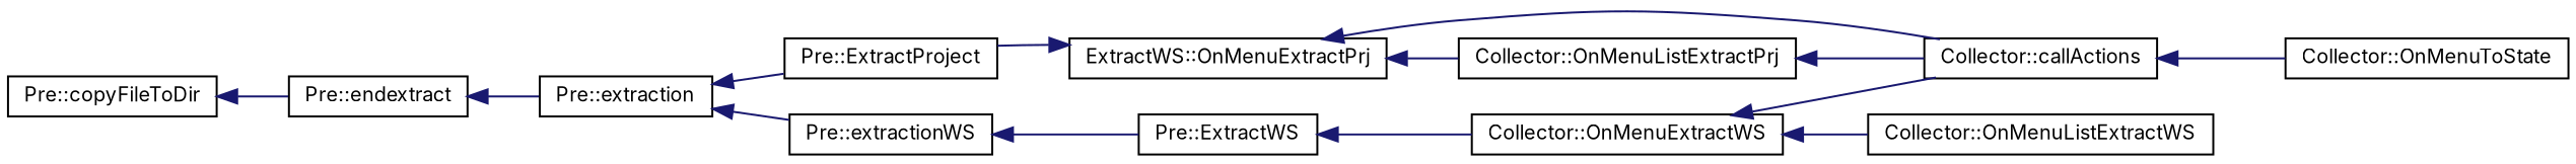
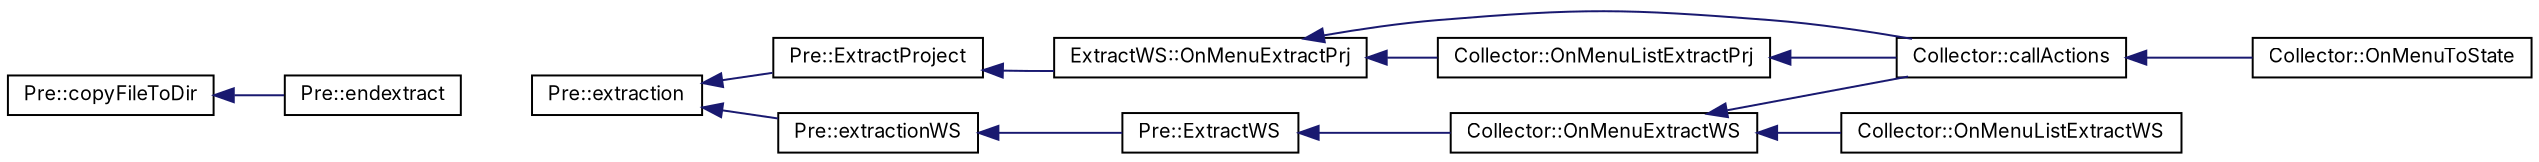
  digraph {
    fontname=Inter
    rankdir=LR
    node [color=black fillcolor=white fontname=Inter fontsize=10 shape=record style=filled]
    edge [color=midnightblue dir=back fontname=Inter fontsize=10 labelfontname=Helvetica labelfontsize=10 style=solid]
    n1 [height=0.2 label="Pre::copyFileToDir" width=0.4]
    n2 [height=0.2 label="Pre::endextract" width=0.4]
    n3 [height=0.2 label="Pre::extraction" width=0.4]
    n4 [height=0.2 label="Pre::ExtractProject" width=0.4]
    n5 [height=0.2 label="Pre::extractionWS" width=0.4]
    n6 [height=0.2 label="ExtractWS::OnMenuExtractPrj" width=0.4]
    n7 [height=0.2 label="Pre::ExtractWS" width=0.4]
    n8 [height=0.2 label="Collector::callActions" width=0.4]
    n9 [height=0.2 label="Collector::OnMenuListExtractPrj" width=0.4]
    n10 [height=0.2 label="Collector::OnMenuToState" width=0.4]
    n11 [height=0.2 label="Collector::OnMenuExtractWS" width=0.4]
    n12 [height=0.2 label="Collector::OnMenuListExtractWS" width=0.4]
    n1 -> n2
-   n2 -> n3
    n3 -> n4
    n3 -> n5
-   n6 -> n4
+   n4 -> n6
    n5 -> n7
    n6 -> n8
    n6 -> n9
    n7 -> n11
    n8 -> n10
    n9 -> n8
    n11 -> n8
    n11 -> n12
  }
